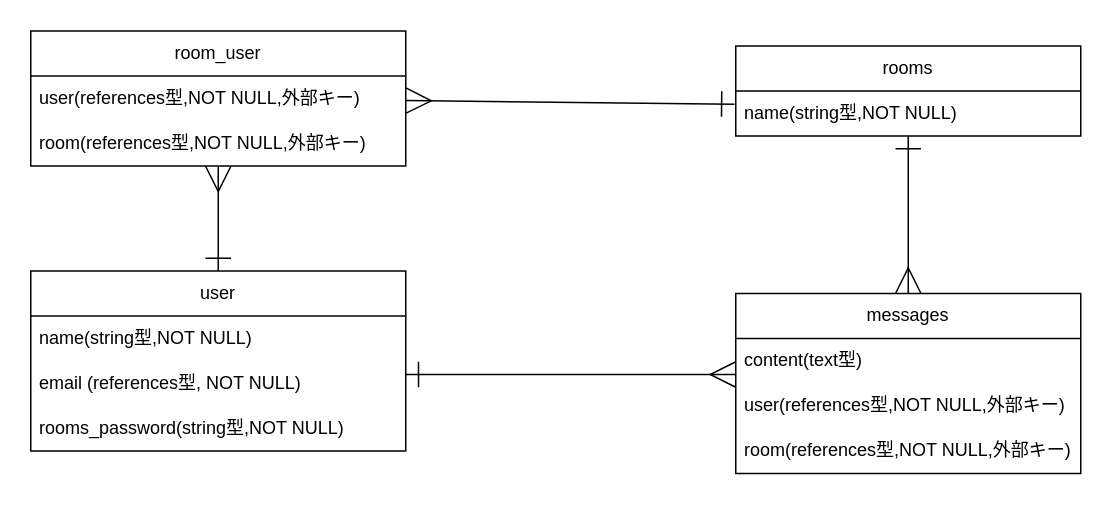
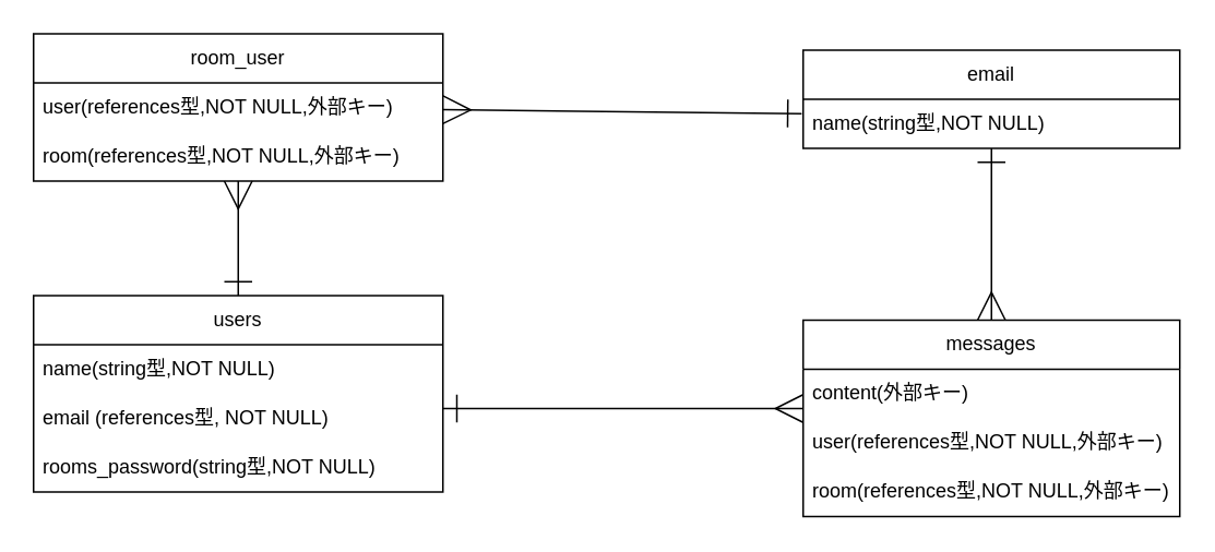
  <mxCell id="0" />
  <mxCell id="1" parent="0" />
- <mxCell id="2" value="user" style="swimlane;fontStyle=0;childLayout=stackLayout;horizontal=1;startSize=30;horizontalStack=0;resizeParent=1;resizeParentMax=0;resizeLast=0;collapsible=1;marginBottom=0;whiteSpace=wrap;html=1;" vertex="1" parent="1"><mxGeometry x="20" y="180" width="250" height="120" as="geometry" /></mxCell>
+ <mxCell id="2" value="users" style="swimlane;fontStyle=0;childLayout=stackLayout;horizontal=1;startSize=30;horizontalStack=0;resizeParent=1;resizeParentMax=0;resizeLast=0;collapsible=1;marginBottom=0;whiteSpace=wrap;html=1;" vertex="1" parent="1"><mxGeometry x="20" y="180" width="250" height="120" as="geometry" /></mxCell>
  <mxCell id="3" value="&lt;span style=&quot;&quot;&gt;name(string型,NOT NULL)&lt;/span&gt;" style="text;strokeColor=none;fillColor=none;align=left;verticalAlign=middle;spacingLeft=4;spacingRight=4;overflow=hidden;points=[[0,0.5],[1,0.5]];portConstraint=eastwest;rotatable=0;whiteSpace=wrap;html=1;" vertex="1" parent="2"><mxGeometry y="30" width="250" height="30" as="geometry" /></mxCell>
  <mxCell id="4" value="&lt;span style=&quot;&quot;&gt;email (references型, NOT NULL)&lt;/span&gt;" style="text;strokeColor=none;fillColor=none;align=left;verticalAlign=middle;spacingLeft=4;spacingRight=4;overflow=hidden;points=[[0,0.5],[1,0.5]];portConstraint=eastwest;rotatable=0;whiteSpace=wrap;html=1;" vertex="1" parent="2"><mxGeometry y="60" width="250" height="30" as="geometry" /></mxCell>
  <mxCell id="5" value="&lt;span style=&quot;&quot;&gt;rooms_password(string型,NOT NULL)&lt;/span&gt;" style="text;strokeColor=none;fillColor=none;align=left;verticalAlign=middle;spacingLeft=4;spacingRight=4;overflow=hidden;points=[[0,0.5],[1,0.5]];portConstraint=eastwest;rotatable=0;whiteSpace=wrap;html=1;" vertex="1" parent="2"><mxGeometry y="90" width="250" height="30" as="geometry" /></mxCell>
  <mxCell id="6" value="messages" style="swimlane;fontStyle=0;childLayout=stackLayout;horizontal=1;startSize=30;horizontalStack=0;resizeParent=1;resizeParentMax=0;resizeLast=0;collapsible=1;marginBottom=0;whiteSpace=wrap;html=1;" vertex="1" parent="1"><mxGeometry x="490" y="195" width="230" height="120" as="geometry" /></mxCell>
- <mxCell id="7" value="content(text型)" style="text;strokeColor=none;fillColor=none;align=left;verticalAlign=middle;spacingLeft=4;spacingRight=4;overflow=hidden;points=[[0,0.5],[1,0.5]];portConstraint=eastwest;rotatable=0;whiteSpace=wrap;html=1;" vertex="1" parent="6"><mxGeometry y="30" width="230" height="30" as="geometry" /></mxCell>
+ <mxCell id="7" value="content(外部キー)" style="text;strokeColor=none;fillColor=none;align=left;verticalAlign=middle;spacingLeft=4;spacingRight=4;overflow=hidden;points=[[0,0.5],[1,0.5]];portConstraint=eastwest;rotatable=0;whiteSpace=wrap;html=1;" vertex="1" parent="6"><mxGeometry y="30" width="230" height="30" as="geometry" /></mxCell>
  <mxCell id="8" value="&lt;span style=&quot;&quot;&gt;user(references型,NOT NULL,外部キー)&lt;/span&gt;" style="text;strokeColor=none;fillColor=none;align=left;verticalAlign=middle;spacingLeft=4;spacingRight=4;overflow=hidden;points=[[0,0.5],[1,0.5]];portConstraint=eastwest;rotatable=0;whiteSpace=wrap;html=1;" vertex="1" parent="6"><mxGeometry y="60" width="230" height="30" as="geometry" /></mxCell>
  <mxCell id="9" value="room(references型,NOT NULL,外部キー)" style="text;strokeColor=none;fillColor=none;align=left;verticalAlign=middle;spacingLeft=4;spacingRight=4;overflow=hidden;points=[[0,0.5],[1,0.5]];portConstraint=eastwest;rotatable=0;whiteSpace=wrap;html=1;" vertex="1" parent="6"><mxGeometry y="90" width="230" height="30" as="geometry" /></mxCell>
  <mxCell id="10" value="" style="endArrow=ERmany;html=1;endFill=0;startArrow=ERone;startFill=0;endSize=15;startSize=15;" edge="1" parent="1"><mxGeometry width="50" height="50" relative="1" as="geometry"><mxPoint x="270" y="249" as="sourcePoint" /><mxPoint x="490" y="249" as="targetPoint" /></mxGeometry></mxCell>
  <mxCell id="11" value="room_user" style="swimlane;fontStyle=0;childLayout=stackLayout;horizontal=1;startSize=30;horizontalStack=0;resizeParent=1;resizeParentMax=0;resizeLast=0;collapsible=1;marginBottom=0;whiteSpace=wrap;html=1;" vertex="1" parent="1"><mxGeometry x="20" y="20" width="250" height="90" as="geometry" /></mxCell>
  <mxCell id="12" value="user(references型,NOT NULL,外部キー)" style="text;strokeColor=none;fillColor=none;align=left;verticalAlign=middle;spacingLeft=4;spacingRight=4;overflow=hidden;points=[[0,0.5],[1,0.5]];portConstraint=eastwest;rotatable=0;whiteSpace=wrap;html=1;" vertex="1" parent="11"><mxGeometry y="30" width="250" height="30" as="geometry" /></mxCell>
  <mxCell id="13" value="room(references型,NOT NULL,外部キー)" style="text;strokeColor=none;fillColor=none;align=left;verticalAlign=middle;spacingLeft=4;spacingRight=4;overflow=hidden;points=[[0,0.5],[1,0.5]];portConstraint=eastwest;rotatable=0;whiteSpace=wrap;html=1;" vertex="1" parent="11"><mxGeometry y="60" width="250" height="30" as="geometry" /></mxCell>
- <mxCell id="14" value="rooms" style="swimlane;fontStyle=0;childLayout=stackLayout;horizontal=1;startSize=30;horizontalStack=0;resizeParent=1;resizeParentMax=0;resizeLast=0;collapsible=1;marginBottom=0;whiteSpace=wrap;html=1;" vertex="1" parent="1"><mxGeometry x="490" y="30" width="230" height="60" as="geometry" /></mxCell>
+ <mxCell id="14" value="email" style="swimlane;fontStyle=0;childLayout=stackLayout;horizontal=1;startSize=30;horizontalStack=0;resizeParent=1;resizeParentMax=0;resizeLast=0;collapsible=1;marginBottom=0;whiteSpace=wrap;html=1;" vertex="1" parent="1"><mxGeometry x="490" y="30" width="230" height="60" as="geometry" /></mxCell>
  <mxCell id="15" value="name(string型,NOT NULL)" style="text;strokeColor=none;fillColor=none;align=left;verticalAlign=middle;spacingLeft=4;spacingRight=4;overflow=hidden;points=[[0,0.5],[1,0.5]];portConstraint=eastwest;rotatable=0;whiteSpace=wrap;html=1;" vertex="1" parent="14"><mxGeometry y="30" width="230" height="30" as="geometry" /></mxCell>
  <mxCell id="16" value="" style="endArrow=ERone;html=1;exitX=0.5;exitY=0;exitDx=0;exitDy=0;startArrow=ERmany;startFill=0;endFill=0;endSize=15;startSize=15;" edge="1" parent="1" source="6"><mxGeometry width="50" height="50" relative="1" as="geometry"><mxPoint x="550" y="120" as="sourcePoint" /><mxPoint x="605" y="90" as="targetPoint" /></mxGeometry></mxCell>
  <mxCell id="17" value="" style="endArrow=ERmany;html=1;exitX=0.5;exitY=0;exitDx=0;exitDy=0;endFill=0;startArrow=ERone;startFill=0;endSize=15;startSize=15;" edge="1" parent="1" source="2"><mxGeometry width="50" height="50" relative="1" as="geometry"><mxPoint x="340" y="140" as="sourcePoint" /><mxPoint x="145" y="110" as="targetPoint" /></mxGeometry></mxCell>
  <mxCell id="18" value="" style="endArrow=ERone;html=1;entryX=-0.004;entryY=0.293;entryDx=0;entryDy=0;entryPerimeter=0;startArrow=ERmany;startFill=0;endFill=0;endSize=15;startSize=15;" edge="1" parent="1" source="12" target="15"><mxGeometry width="50" height="50" relative="1" as="geometry"><mxPoint x="340" y="140" as="sourcePoint" /><mxPoint x="390" y="90" as="targetPoint" /></mxGeometry></mxCell>
